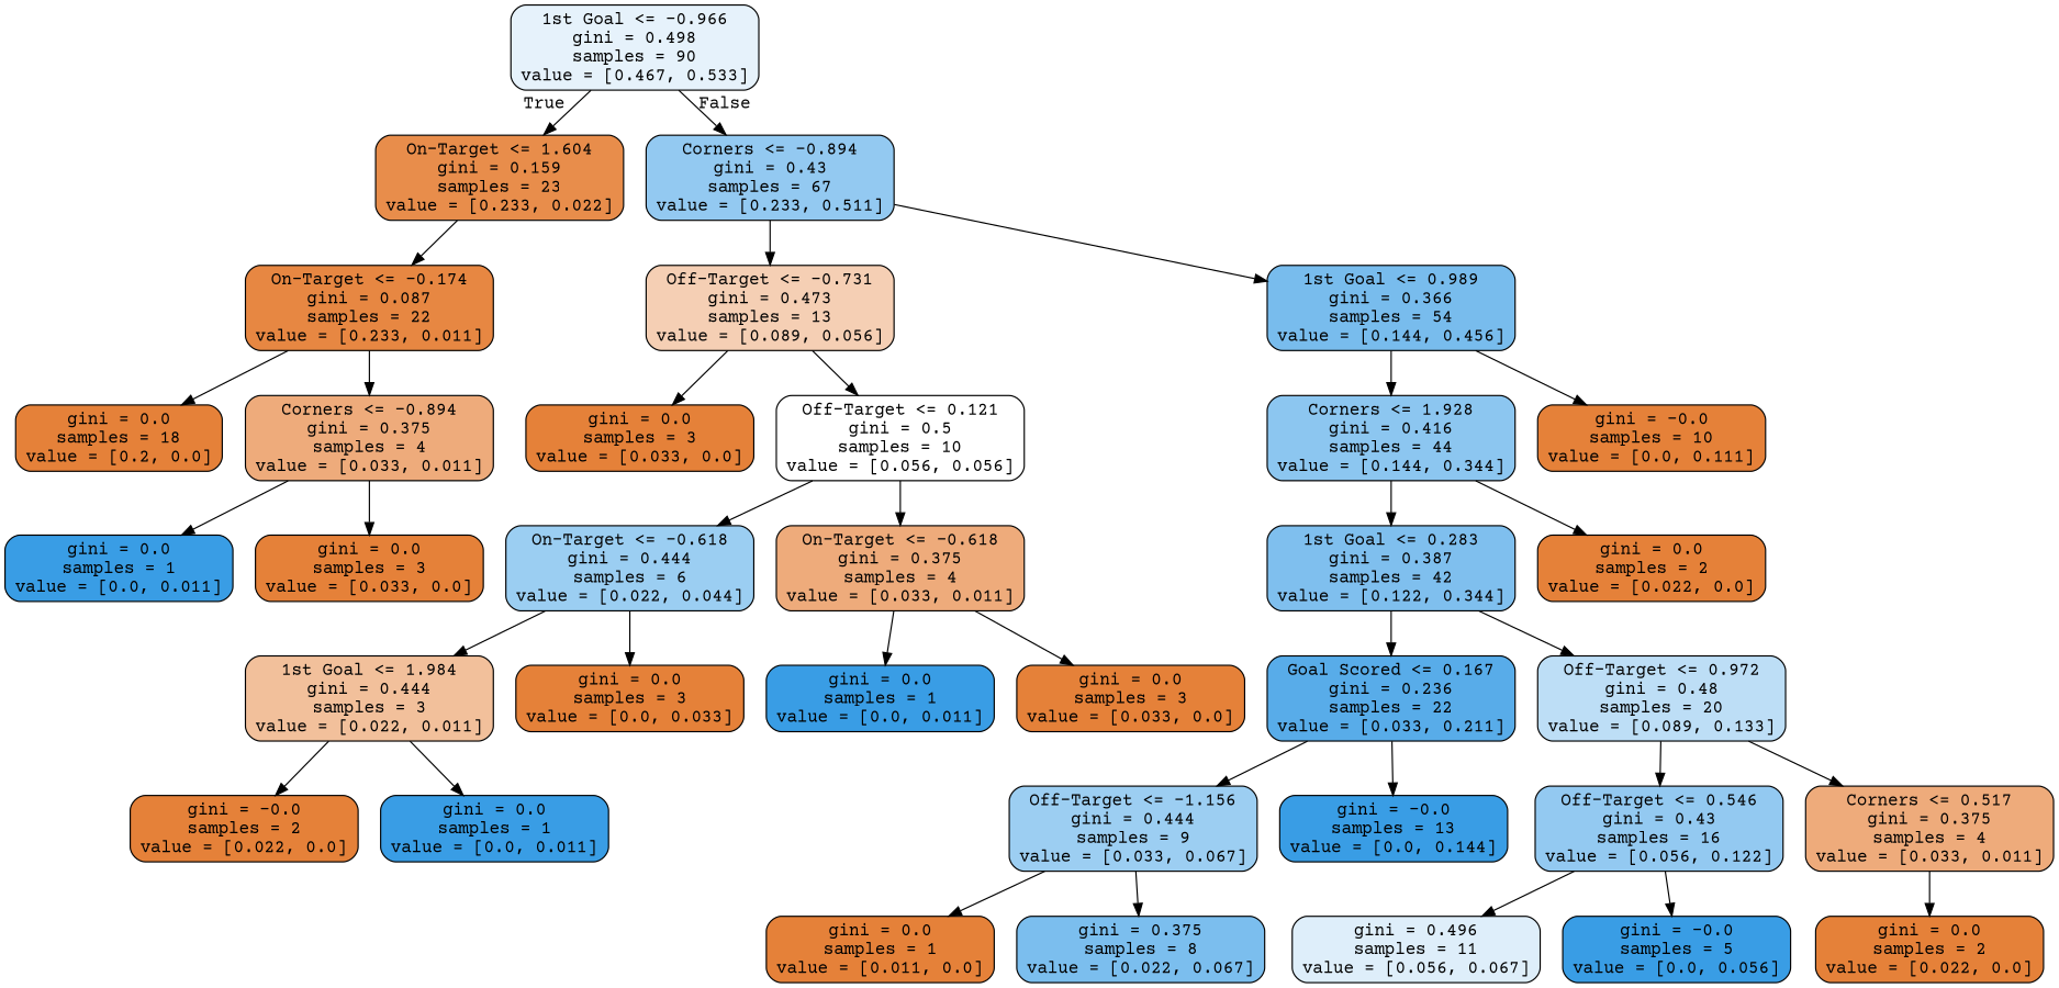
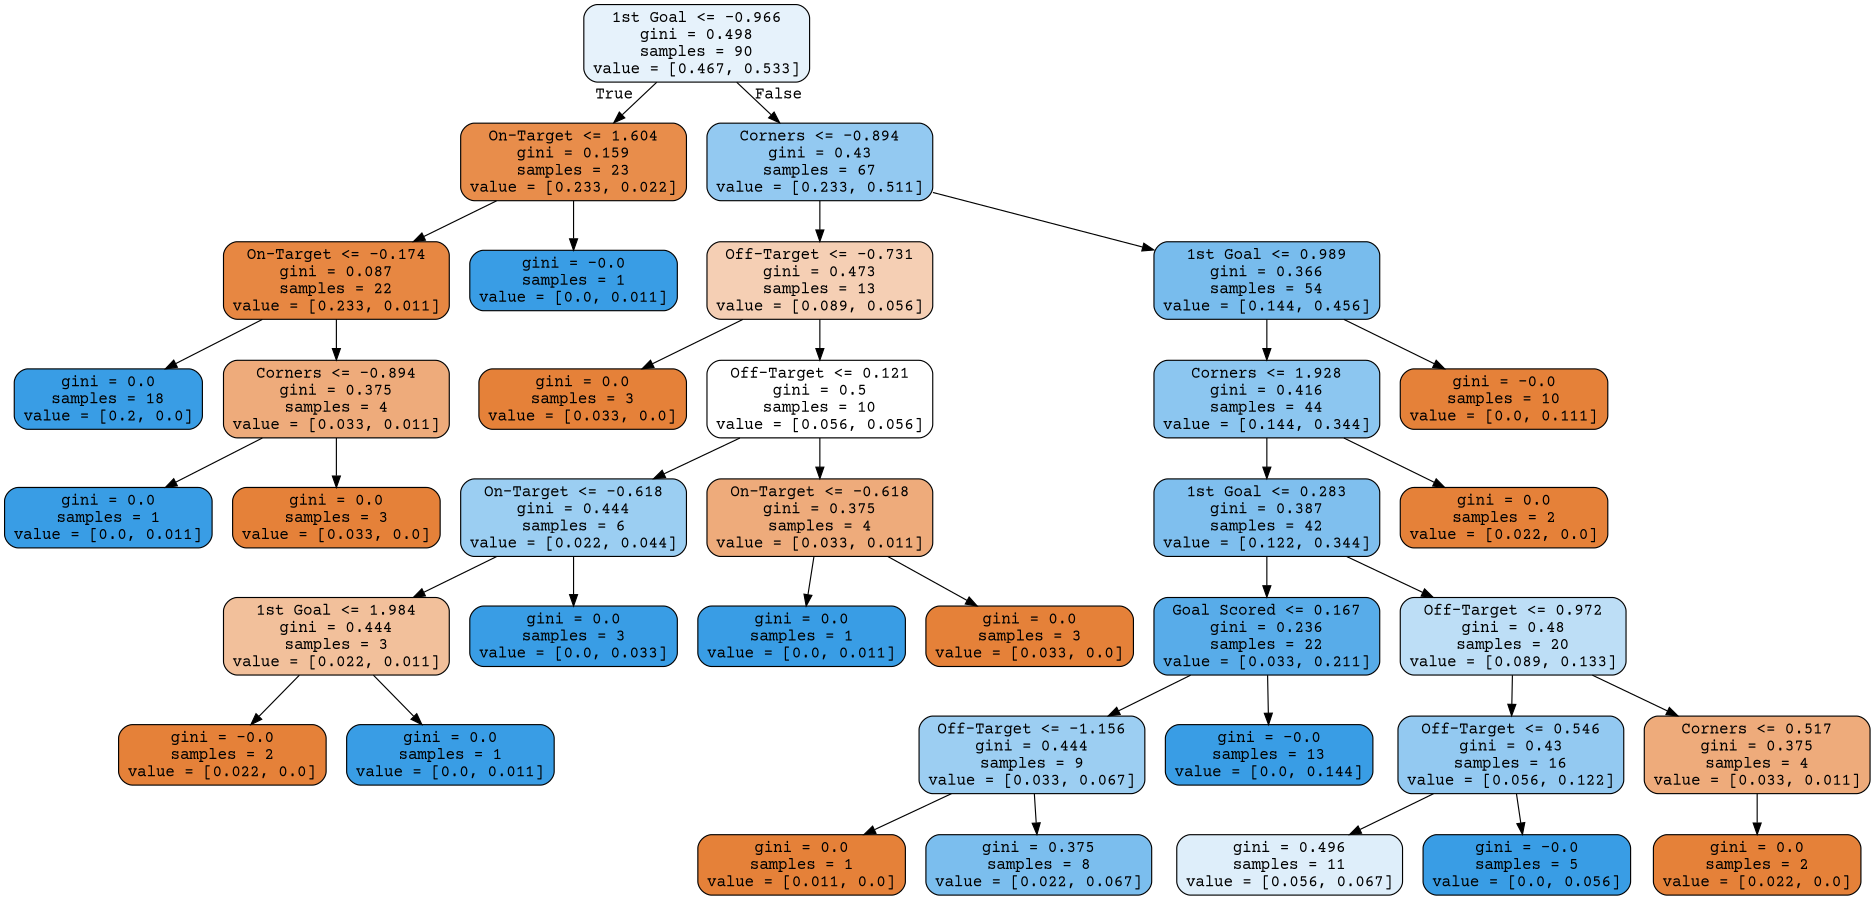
  digraph {
    fontname="Courier Prime"
    node [color=black fillcolor="#e58139ff" fontname="Courier Prime" shape=box style="filled, rounded"]
    edge [fontname="Courier Prime"]
    n1 [fillcolor="#399de520" label="1st Goal <= -0.966\ngini = 0.498\nsamples = 90\nvalue = [0.467, 0.533]"]
    n2 [fillcolor="#e58139e7" label="On-Target <= 1.604\ngini = 0.159\nsamples = 23\nvalue = [0.233, 0.022]"]
    n3 [fillcolor="#399de58b" label="Corners <= -0.894\ngini = 0.43\nsamples = 67\nvalue = [0.233, 0.511]"]
    n4 [fillcolor="#e58139f3" label="On-Target <= -0.174\ngini = 0.087\nsamples = 22\nvalue = [0.233, 0.011]"]
+   n5 [fillcolor="#399de5ff" label="gini = -0.0\nsamples = 1\nvalue = [0.0, 0.011]"]
    n6 [fillcolor="#e5813960" label="Off-Target <= -0.731\ngini = 0.473\nsamples = 13\nvalue = [0.089, 0.056]"]
    n7 [fillcolor="#399de5ae" label="1st Goal <= 0.989\ngini = 0.366\nsamples = 54\nvalue = [0.144, 0.456]"]
-   n8 [label="gini = 0.0\nsamples = 18\nvalue = [0.2, 0.0]"]
+   n8 [fillcolor="#399de5ff" label="gini = 0.0\nsamples = 18\nvalue = [0.2, 0.0]"]
    n9 [fillcolor="#e58139aa" label="Corners <= -0.894\ngini = 0.375\nsamples = 4\nvalue = [0.033, 0.011]"]
    n10 [fillcolor="#399de5ff" label="gini = 0.0\nsamples = 1\nvalue = [0.0, 0.011]"]
    n11 [label="gini = 0.0\nsamples = 3\nvalue = [0.033, 0.0]"]
    n12 [label="gini = 0.0\nsamples = 3\nvalue = [0.033, 0.0]"]
    n13 [fillcolor="#e5813900" label="Off-Target <= 0.121\ngini = 0.5\nsamples = 10\nvalue = [0.056, 0.056]"]
    n14 [fillcolor="#399de594" label="Corners <= 1.928\ngini = 0.416\nsamples = 44\nvalue = [0.144, 0.344]"]
    n15 [label="gini = -0.0\nsamples = 10\nvalue = [0.0, 0.111]"]
    n16 [fillcolor="#399de580" label="On-Target <= -0.618\ngini = 0.444\nsamples = 6\nvalue = [0.022, 0.044]"]
    n17 [fillcolor="#e58139aa" label="On-Target <= -0.618\ngini = 0.375\nsamples = 4\nvalue = [0.033, 0.011]"]
    n18 [fillcolor="#e5813980" label="1st Goal <= 1.984\ngini = 0.444\nsamples = 3\nvalue = [0.022, 0.011]"]
-   n19 [label="gini = 0.0\nsamples = 3\nvalue = [0.0, 0.033]"]
+   n19 [fillcolor="#399de5ff" label="gini = 0.0\nsamples = 3\nvalue = [0.0, 0.033]"]
    n20 [fillcolor="#399de5ff" label="gini = 0.0\nsamples = 1\nvalue = [0.0, 0.011]"]
    n21 [label="gini = 0.0\nsamples = 3\nvalue = [0.033, 0.0]"]
    n22 [label="gini = -0.0\nsamples = 2\nvalue = [0.022, 0.0]"]
    n23 [fillcolor="#399de5ff" label="gini = 0.0\nsamples = 1\nvalue = [0.0, 0.011]"]
    n24 [fillcolor="#399de5a5" label="1st Goal <= 0.283\ngini = 0.387\nsamples = 42\nvalue = [0.122, 0.344]"]
    n25 [label="gini = 0.0\nsamples = 2\nvalue = [0.022, 0.0]"]
    n26 [fillcolor="#399de5d7" label="Goal Scored <= 0.167\ngini = 0.236\nsamples = 22\nvalue = [0.033, 0.211]"]
    n27 [fillcolor="#399de555" label="Off-Target <= 0.972\ngini = 0.48\nsamples = 20\nvalue = [0.089, 0.133]"]
    n28 [fillcolor="#399de57f" label="Off-Target <= -1.156\ngini = 0.444\nsamples = 9\nvalue = [0.033, 0.067]"]
    n29 [fillcolor="#399de5ff" label="gini = -0.0\nsamples = 13\nvalue = [0.0, 0.144]"]
    n30 [fillcolor="#399de58b" label="Off-Target <= 0.546\ngini = 0.43\nsamples = 16\nvalue = [0.056, 0.122]"]
    n31 [fillcolor="#e58139aa" label="Corners <= 0.517\ngini = 0.375\nsamples = 4\nvalue = [0.033, 0.011]"]
    n32 [label="gini = 0.0\nsamples = 1\nvalue = [0.011, 0.0]"]
    n33 [fillcolor="#399de5aa" label="gini = 0.375\nsamples = 8\nvalue = [0.022, 0.067]"]
    n34 [fillcolor="#399de52a" label="gini = 0.496\nsamples = 11\nvalue = [0.056, 0.067]"]
    n35 [fillcolor="#399de5ff" label="gini = -0.0\nsamples = 5\nvalue = [0.0, 0.056]"]
    n36 [label="gini = 0.0\nsamples = 2\nvalue = [0.022, 0.0]"]
    n1 -> n2 [headlabel=True labelangle=45 labeldistance=2.5]
    n1 -> n3 [headlabel=False labelangle=-45 labeldistance=2.5]
    n2 -> n4
+   n2 -> n5
    n3 -> n6
    n3 -> n7
    n4 -> n8
    n4 -> n9
    n6 -> n12
    n6 -> n13
    n7 -> n14
    n7 -> n15
    n9 -> n10
    n9 -> n11
    n13 -> n16
    n13 -> n17
    n14 -> n24
    n14 -> n25
    n16 -> n18
    n16 -> n19
    n17 -> n20
    n17 -> n21
    n18 -> n22
    n18 -> n23
    n24 -> n26
    n24 -> n27
    n26 -> n28
    n26 -> n29
    n27 -> n30
    n27 -> n31
    n28 -> n32
    n28 -> n33
    n30 -> n34
    n30 -> n35
    n31 -> n36
  }
